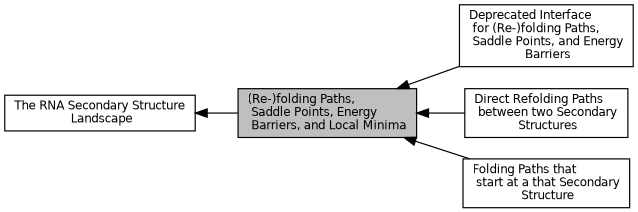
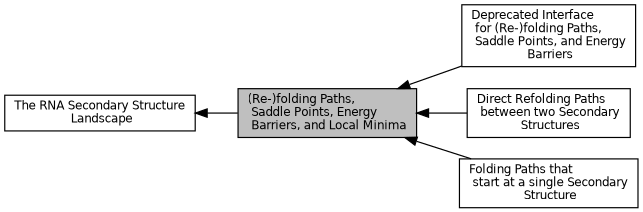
  digraph {
    rankdir=LR
    node [color=black fontname=Helvetica fontsize=10 shape=box]
    edge [dir=back fontname=Helvetica fontsize=10 labelfontname=Helvetica labelfontsize=10 shape=plaintext style=solid]
    n1 [height=0.2 label="The RNA Secondary Structure\l Landscape" width=0.4]
    n2 [fillcolor=grey75 fontcolor=black height=0.2 label="(Re-)folding Paths,\l Saddle Points, Energy\l Barriers, and Local Minima" style=filled width=0.4]
    n3 [height=0.2 label="Deprecated Interface\l for (Re-)folding Paths,\l Saddle Points, and Energy\l Barriers" width=0.4]
    n4 [height=0.2 label="Direct Refolding Paths\l between two Secondary\l Structures" width=0.4]
-   n5 [height=0.2 label="Folding Paths that\l start at a that Secondary\l Structure" width=0.4]
+   n5 [height=0.2 label="Folding Paths that\l start at a single Secondary\l Structure" width=0.4]
    n1 -> n2
    n2 -> n3
    n2 -> n4
    n2 -> n5
  }
